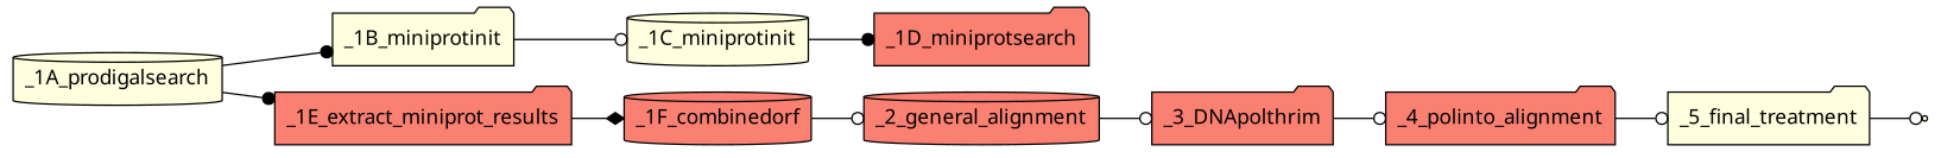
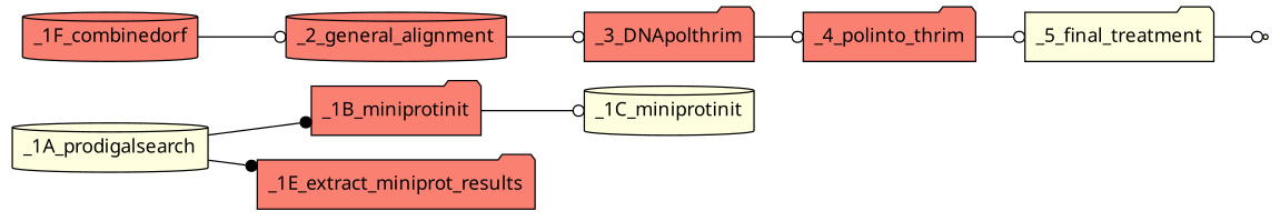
  digraph {
    fontname="Noto Sans"
    rankdir=LR
    node [fillcolor=salmon fontname="Noto Sans" shape=folder style=filled]
    edge [arrowhead=odot fontname="Noto Sans"]
    n1 [fillcolor=lightyellow label=_1A_prodigalsearch shape=cylinder]
-   n2 [fillcolor=lightyellow label=_1B_miniprotinit]
+   n2 [label=_1B_miniprotinit]
    n3 [label=_1E_extract_miniprot_results]
    n4 [fillcolor=lightyellow label=_1C_miniprotinit shape=cylinder]
-   n5 [label=_1D_miniprotsearch]
    n6 [label=_1F_combinedorf shape=cylinder]
    n7 [label=_2_general_alignment shape=cylinder]
    n8 [label=_3_DNApolthrim]
-   n9 [label=_4_polinto_alignment]
+   n9 [label=_4_polinto_thrim]
    n10 [fillcolor=lightyellow label=_5_final_treatment]
    v10 [fillcolor=lightyellow shape=point]
    n1 -> n2 [arrowhead=dot]
    n1 -> n3 [arrowhead=dot]
    n2 -> n4
-   n3 -> n6 [arrowhead=diamond]
-   n4 -> n5 [arrowhead=dot]
    n6 -> n7
    n7 -> n8
    n8 -> n9
    n9 -> n10
    n10 -> v10
  }
